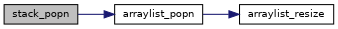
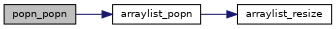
  digraph {
    rankdir=LR
    node [color=black fillcolor=white fontname=Helvetica fontsize=10 shape=record style=filled]
    edge [color=midnightblue fontname=Helvetica fontsize=10 labelfontname=Helvetica labelfontsize=10 style=solid]
-   n1 [fillcolor=grey75 fontcolor=black height=0.2 label=stack_popn width=0.4]
+   n1 [fillcolor=grey75 fontcolor=black height=0.2 label=popn_popn width=0.4]
    n2 [height=0.2 label=arraylist_popn width=0.4]
    n3 [height=0.2 label=arraylist_resize width=0.4]
    n1 -> n2
    n2 -> n3
  }
